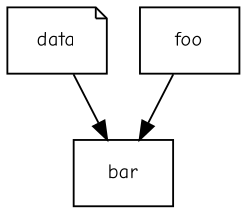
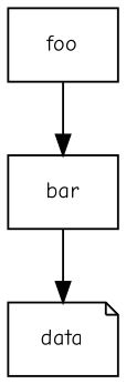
  digraph {
    fontname="Comic Neue"
    node [font=Ubuntu fontname="Comic Neue" fontsize=11 shape=box]
    edge [font=Ubuntu fontname="Comic Neue" fontsize=11]
    n1 [label=data shape=note]
    n2 [label=foo]
    n3 [label=bar]
    n2 -> n3
-   n1 -> n3
+   n3 -> n1
  }
